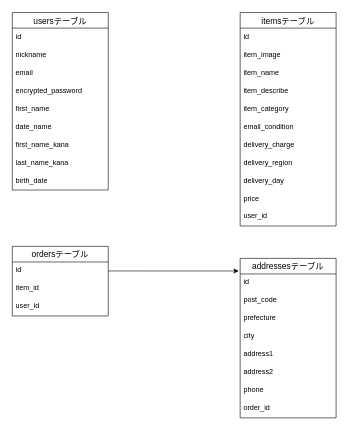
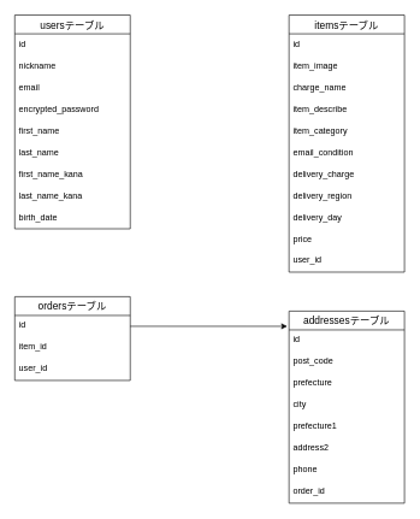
  <mxCell id="0" />
  <mxCell id="1" parent="0" />
  <mxCell id="2" value="usersテーブル" style="swimlane;fontStyle=0;childLayout=stackLayout;horizontal=1;startSize=26;horizontalStack=0;resizeParent=1;resizeParentMax=0;resizeLast=0;collapsible=1;marginBottom=0;align=center;fontSize=14;shadow=0;" parent="1" vertex="1"><mxGeometry y="20" width="160" height="296" as="geometry" x="20" /></mxCell>
  <mxCell id="3" value="id" style="text;strokeColor=none;fillColor=none;spacingLeft=4;spacingRight=4;overflow=hidden;rotatable=0;points=[[0,0.5],[1,0.5]];portConstraint=eastwest;fontSize=12;shadow=0;" parent="2" vertex="1"><mxGeometry y="26" width="160" height="30" as="geometry" /></mxCell>
  <mxCell id="4" value="nickname" style="text;strokeColor=none;fillColor=none;spacingLeft=4;spacingRight=4;overflow=hidden;rotatable=0;points=[[0,0.5],[1,0.5]];portConstraint=eastwest;fontSize=12;shadow=0;" parent="2" vertex="1"><mxGeometry y="56" width="160" height="30" as="geometry" /></mxCell>
  <mxCell id="5" value="email" style="text;strokeColor=none;fillColor=none;spacingLeft=4;spacingRight=4;overflow=hidden;rotatable=0;points=[[0,0.5],[1,0.5]];portConstraint=eastwest;fontSize=12;shadow=0;" parent="2" vertex="1"><mxGeometry y="86" width="160" height="30" as="geometry" /></mxCell>
  <mxCell id="6" value="encrypted_password" style="text;strokeColor=none;fillColor=none;spacingLeft=4;spacingRight=4;overflow=hidden;rotatable=0;points=[[0,0.5],[1,0.5]];portConstraint=eastwest;fontSize=12;shadow=0;" parent="2" vertex="1"><mxGeometry y="116" width="160" height="30" as="geometry" /></mxCell>
  <mxCell id="7" value="first_name" style="text;strokeColor=none;fillColor=none;spacingLeft=4;spacingRight=4;overflow=hidden;rotatable=0;points=[[0,0.5],[1,0.5]];portConstraint=eastwest;fontSize=12;shadow=0;" parent="2" vertex="1"><mxGeometry y="146" width="160" height="30" as="geometry" /></mxCell>
- <mxCell id="8" value="date_name" style="text;strokeColor=none;fillColor=none;spacingLeft=4;spacingRight=4;overflow=hidden;rotatable=0;points=[[0,0.5],[1,0.5]];portConstraint=eastwest;fontSize=12;shadow=0;" parent="2" vertex="1"><mxGeometry y="176" width="160" height="30" as="geometry" /></mxCell>
+ <mxCell id="8" value="last_name" style="text;strokeColor=none;fillColor=none;spacingLeft=4;spacingRight=4;overflow=hidden;rotatable=0;points=[[0,0.5],[1,0.5]];portConstraint=eastwest;fontSize=12;shadow=0;" parent="2" vertex="1"><mxGeometry y="176" width="160" height="30" as="geometry" /></mxCell>
  <mxCell id="9" value="first_name_kana" style="text;strokeColor=none;fillColor=none;spacingLeft=4;spacingRight=4;overflow=hidden;rotatable=0;points=[[0,0.5],[1,0.5]];portConstraint=eastwest;fontSize=12;shadow=0;" parent="2" vertex="1"><mxGeometry y="206" width="160" height="30" as="geometry" /></mxCell>
  <mxCell id="10" value="last_name_kana" style="text;strokeColor=none;fillColor=none;spacingLeft=4;spacingRight=4;overflow=hidden;rotatable=0;points=[[0,0.5],[1,0.5]];portConstraint=eastwest;fontSize=12;shadow=0;" parent="2" vertex="1"><mxGeometry y="236" width="160" height="30" as="geometry" /></mxCell>
  <mxCell id="11" value="birth_date" style="text;strokeColor=none;fillColor=none;spacingLeft=4;spacingRight=4;overflow=hidden;rotatable=0;points=[[0,0.5],[1,0.5]];portConstraint=eastwest;fontSize=12;shadow=0;" parent="2" vertex="1"><mxGeometry y="266" width="160" height="30" as="geometry" /></mxCell>
  <mxCell id="12" value="itemsテーブル" style="swimlane;fontStyle=0;childLayout=stackLayout;horizontal=1;startSize=26;horizontalStack=0;resizeParent=1;resizeParentMax=0;resizeLast=0;collapsible=1;marginBottom=0;align=center;fontSize=14;shadow=0;" parent="1" vertex="1"><mxGeometry x="400" y="20" width="160" height="356" as="geometry" /></mxCell>
  <mxCell id="13" value="id" style="text;strokeColor=none;fillColor=none;spacingLeft=4;spacingRight=4;overflow=hidden;rotatable=0;points=[[0,0.5],[1,0.5]];portConstraint=eastwest;fontSize=12;shadow=0;" parent="12" vertex="1"><mxGeometry y="26" width="160" height="30" as="geometry" /></mxCell>
  <mxCell id="14" value="item_image" style="text;strokeColor=none;fillColor=none;spacingLeft=4;spacingRight=4;overflow=hidden;rotatable=0;points=[[0,0.5],[1,0.5]];portConstraint=eastwest;fontSize=12;shadow=0;" parent="12" vertex="1"><mxGeometry y="56" width="160" height="30" as="geometry" /></mxCell>
- <mxCell id="15" value="item_name" style="text;strokeColor=none;fillColor=none;spacingLeft=4;spacingRight=4;overflow=hidden;rotatable=0;points=[[0,0.5],[1,0.5]];portConstraint=eastwest;fontSize=12;shadow=0;" parent="12" vertex="1"><mxGeometry y="86" width="160" height="30" as="geometry" /></mxCell>
+ <mxCell id="15" value="charge_name" style="text;strokeColor=none;fillColor=none;spacingLeft=4;spacingRight=4;overflow=hidden;rotatable=0;points=[[0,0.5],[1,0.5]];portConstraint=eastwest;fontSize=12;shadow=0;" parent="12" vertex="1"><mxGeometry y="86" width="160" height="30" as="geometry" /></mxCell>
  <mxCell id="16" value="item_describe" style="text;strokeColor=none;fillColor=none;spacingLeft=4;spacingRight=4;overflow=hidden;rotatable=0;points=[[0,0.5],[1,0.5]];portConstraint=eastwest;fontSize=12;shadow=0;" parent="12" vertex="1"><mxGeometry y="116" width="160" height="30" as="geometry" /></mxCell>
  <mxCell id="17" value="item_category" style="text;strokeColor=none;fillColor=none;spacingLeft=4;spacingRight=4;overflow=hidden;rotatable=0;points=[[0,0.5],[1,0.5]];portConstraint=eastwest;fontSize=12;shadow=0;" parent="12" vertex="1"><mxGeometry y="146" width="160" height="30" as="geometry" /></mxCell>
  <mxCell id="18" value="email_condition" style="text;strokeColor=none;fillColor=none;spacingLeft=4;spacingRight=4;overflow=hidden;rotatable=0;points=[[0,0.5],[1,0.5]];portConstraint=eastwest;fontSize=12;shadow=0;" parent="12" vertex="1"><mxGeometry y="176" width="160" height="30" as="geometry" /></mxCell>
  <mxCell id="19" value="delivery_charge" style="text;strokeColor=none;fillColor=none;spacingLeft=4;spacingRight=4;overflow=hidden;rotatable=0;points=[[0,0.5],[1,0.5]];portConstraint=eastwest;fontSize=12;shadow=0;" parent="12" vertex="1"><mxGeometry y="206" width="160" height="30" as="geometry" /></mxCell>
  <mxCell id="20" value="delivery_region" style="text;strokeColor=none;fillColor=none;spacingLeft=4;spacingRight=4;overflow=hidden;rotatable=0;points=[[0,0.5],[1,0.5]];portConstraint=eastwest;fontSize=12;shadow=0;" parent="12" vertex="1"><mxGeometry y="236" width="160" height="30" as="geometry" /></mxCell>
  <mxCell id="21" value="delivery_day" style="text;strokeColor=none;fillColor=none;spacingLeft=4;spacingRight=4;overflow=hidden;rotatable=0;points=[[0,0.5],[1,0.5]];portConstraint=eastwest;fontSize=12;shadow=0;" parent="12" vertex="1"><mxGeometry y="266" width="160" height="30" as="geometry" /></mxCell>
  <mxCell id="22" value="price" style="text;strokeColor=none;fillColor=none;spacingLeft=4;spacingRight=4;overflow=hidden;rotatable=0;points=[[0,0.5],[1,0.5]];portConstraint=eastwest;fontSize=12;shadow=0;" parent="12" vertex="1"><mxGeometry y="296" width="160" height="30" as="geometry" /></mxCell>
  <mxCell id="23" value="user_id" style="text;strokeColor=none;fillColor=none;spacingLeft=4;spacingRight=4;overflow=hidden;rotatable=0;points=[[0,0.5],[1,0.5]];portConstraint=eastwest;fontSize=12;shadow=0;" parent="12" vertex="1"><mxGeometry y="326" width="160" height="30" as="geometry" /></mxCell>
  <mxCell id="24" value="ordersテーブル" style="swimlane;fontStyle=0;childLayout=stackLayout;horizontal=1;startSize=26;horizontalStack=0;resizeParent=1;resizeParentMax=0;resizeLast=0;collapsible=1;marginBottom=0;align=center;fontSize=14;shadow=0;" parent="1" vertex="1"><mxGeometry y="410" width="160" height="116" as="geometry" x="20" /></mxCell>
  <mxCell id="25" value="id" style="text;strokeColor=none;fillColor=none;spacingLeft=4;spacingRight=4;overflow=hidden;rotatable=0;points=[[0,0.5],[1,0.5]];portConstraint=eastwest;fontSize=12;shadow=0;" parent="24" vertex="1"><mxGeometry y="26" width="160" height="30" as="geometry" /></mxCell>
  <mxCell id="26" value="item_id" style="text;strokeColor=none;fillColor=none;spacingLeft=4;spacingRight=4;overflow=hidden;rotatable=0;points=[[0,0.5],[1,0.5]];portConstraint=eastwest;fontSize=12;shadow=0;" parent="24" vertex="1"><mxGeometry y="56" width="160" height="30" as="geometry" /></mxCell>
  <mxCell id="27" value="user_id" style="text;strokeColor=none;fillColor=none;spacingLeft=4;spacingRight=4;overflow=hidden;rotatable=0;points=[[0,0.5],[1,0.5]];portConstraint=eastwest;fontSize=12;shadow=0;" parent="24" vertex="1"><mxGeometry y="86" width="160" height="30" as="geometry" /></mxCell>
  <mxCell id="28" value="addressesテーブル" style="swimlane;fontStyle=0;childLayout=stackLayout;horizontal=1;startSize=26;horizontalStack=0;resizeParent=1;resizeParentMax=0;resizeLast=0;collapsible=1;marginBottom=0;align=center;fontSize=14;shadow=0;" vertex="1" parent="1"><mxGeometry x="400" y="430" width="160" height="266" as="geometry" /></mxCell>
  <mxCell id="29" value="id" style="text;strokeColor=none;fillColor=none;spacingLeft=4;spacingRight=4;overflow=hidden;rotatable=0;points=[[0,0.5],[1,0.5]];portConstraint=eastwest;fontSize=12;shadow=0;" vertex="1" parent="28"><mxGeometry y="26" width="160" height="30" as="geometry" /></mxCell>
  <mxCell id="30" value="post_code" style="text;strokeColor=none;fillColor=none;spacingLeft=4;spacingRight=4;overflow=hidden;rotatable=0;points=[[0,0.5],[1,0.5]];portConstraint=eastwest;fontSize=12;shadow=0;" vertex="1" parent="28"><mxGeometry y="56" width="160" height="30" as="geometry" /></mxCell>
  <mxCell id="31" value="prefecture" style="text;strokeColor=none;fillColor=none;spacingLeft=4;spacingRight=4;overflow=hidden;rotatable=0;points=[[0,0.5],[1,0.5]];portConstraint=eastwest;fontSize=12;shadow=0;" vertex="1" parent="28"><mxGeometry y="86" width="160" height="30" as="geometry" /></mxCell>
  <mxCell id="32" value="city" style="text;strokeColor=none;fillColor=none;spacingLeft=4;spacingRight=4;overflow=hidden;rotatable=0;points=[[0,0.5],[1,0.5]];portConstraint=eastwest;fontSize=12;shadow=0;" vertex="1" parent="28"><mxGeometry y="116" width="160" height="30" as="geometry" /></mxCell>
- <mxCell id="33" value="address1" style="text;strokeColor=none;fillColor=none;spacingLeft=4;spacingRight=4;overflow=hidden;rotatable=0;points=[[0,0.5],[1,0.5]];portConstraint=eastwest;fontSize=12;shadow=0;" vertex="1" parent="28"><mxGeometry y="146" width="160" height="30" as="geometry" /></mxCell>
+ <mxCell id="33" value="prefecture1" style="text;strokeColor=none;fillColor=none;spacingLeft=4;spacingRight=4;overflow=hidden;rotatable=0;points=[[0,0.5],[1,0.5]];portConstraint=eastwest;fontSize=12;shadow=0;" vertex="1" parent="28"><mxGeometry y="146" width="160" height="30" as="geometry" /></mxCell>
  <mxCell id="34" value="address2" style="text;strokeColor=none;fillColor=none;spacingLeft=4;spacingRight=4;overflow=hidden;rotatable=0;points=[[0,0.5],[1,0.5]];portConstraint=eastwest;fontSize=12;shadow=0;" vertex="1" parent="28"><mxGeometry y="176" width="160" height="30" as="geometry" /></mxCell>
  <mxCell id="35" value="phone" style="text;strokeColor=none;fillColor=none;spacingLeft=4;spacingRight=4;overflow=hidden;rotatable=0;points=[[0,0.5],[1,0.5]];portConstraint=eastwest;fontSize=12;shadow=0;" vertex="1" parent="28"><mxGeometry y="206" width="160" height="30" as="geometry" /></mxCell>
  <mxCell id="36" value="order_id" style="text;strokeColor=none;fillColor=none;spacingLeft=4;spacingRight=4;overflow=hidden;rotatable=0;points=[[0,0.5],[1,0.5]];portConstraint=eastwest;fontSize=12;shadow=0;" vertex="1" parent="28"><mxGeometry y="236" width="160" height="30" as="geometry" /></mxCell>
  <mxCell id="37" style="edgeStyle=none;html=1;exitX=1;exitY=0.5;exitDx=0;exitDy=0;entryX=-0.015;entryY=0.079;entryDx=0;entryDy=0;entryPerimeter=0;" edge="1" parent="1" source="25" target="28"><mxGeometry relative="1" as="geometry" /></mxCell>
